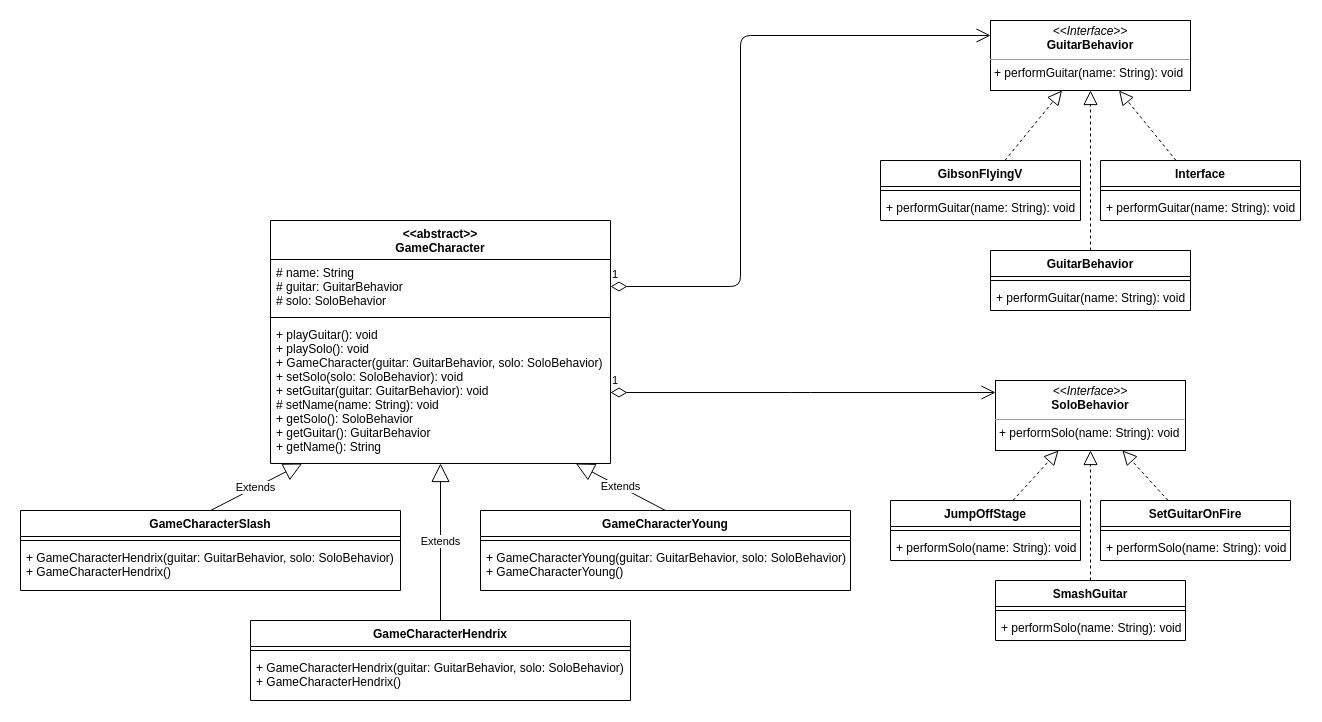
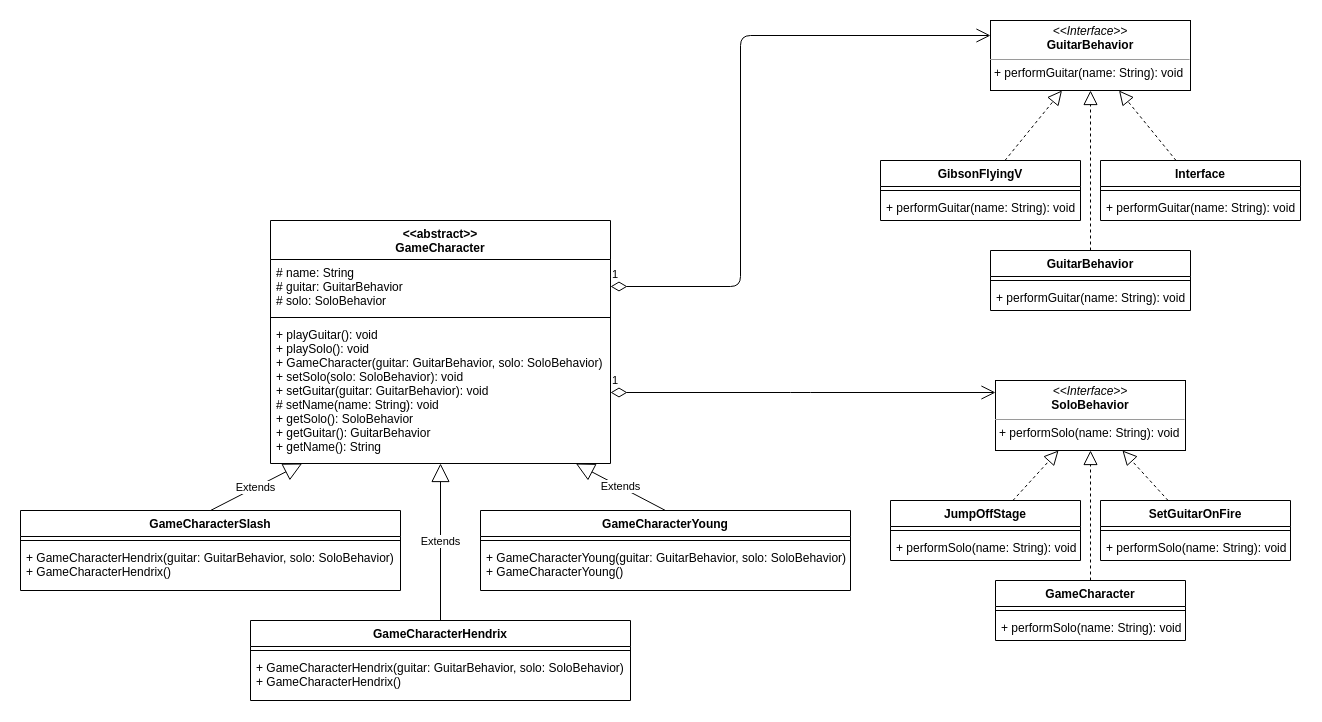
  <mxCell id="0" />
  <mxCell id="1" parent="0" />
  <mxCell id="2" value="&lt;&lt;abstract&gt;&gt;&#10;GameCharacter" style="swimlane;fontStyle=1;align=center;verticalAlign=top;childLayout=stackLayout;horizontal=1;startSize=39;horizontalStack=0;resizeParent=1;resizeParentMax=0;resizeLast=0;collapsible=1;marginBottom=0;" parent="1" vertex="1"><mxGeometry x="270" y="220" width="340" height="243" as="geometry"><mxRectangle x="140" y="80" width="120" height="39" as="alternateBounds" /></mxGeometry></mxCell>
  <mxCell id="3" value="# name: String&#10;# guitar: GuitarBehavior&#10;# solo: SoloBehavior" style="text;strokeColor=none;fillColor=none;align=left;verticalAlign=top;spacingLeft=4;spacingRight=4;overflow=hidden;rotatable=0;points=[[0,0.5],[1,0.5]];portConstraint=eastwest;" parent="2" vertex="1"><mxGeometry y="39" width="340" height="54" as="geometry" /></mxCell>
  <mxCell id="4" value="" style="line;strokeWidth=1;fillColor=none;align=left;verticalAlign=middle;spacingTop=-1;spacingLeft=3;spacingRight=3;rotatable=0;labelPosition=right;points=[];portConstraint=eastwest;" parent="2" vertex="1"><mxGeometry y="93" width="340" height="8" as="geometry" /></mxCell>
  <mxCell id="5" value="+ playGuitar(): void&#10;+ playSolo(): void&#10;+ GameCharacter(guitar: GuitarBehavior, solo: SoloBehavior)&#10;+ setSolo(solo: SoloBehavior): void&#10;+ setGuitar(guitar: GuitarBehavior): void&#10;# setName(name: String): void&#10;+ getSolo(): SoloBehavior&#10;+ getGuitar(): GuitarBehavior&#10;+ getName(): String" style="text;strokeColor=none;fillColor=none;align=left;verticalAlign=top;spacingLeft=4;spacingRight=4;overflow=hidden;rotatable=0;points=[[0,0.5],[1,0.5]];portConstraint=eastwest;" parent="2" vertex="1"><mxGeometry y="101" width="340" height="142" as="geometry" /></mxCell>
  <mxCell id="6" value="GameCharacterSlash" style="swimlane;fontStyle=1;align=center;verticalAlign=top;childLayout=stackLayout;horizontal=1;startSize=26;horizontalStack=0;resizeParent=1;resizeParentMax=0;resizeLast=0;collapsible=1;marginBottom=0;" parent="1" vertex="1"><mxGeometry x="20" y="510" width="380" height="80" as="geometry" /></mxCell>
  <mxCell id="7" value="" style="line;strokeWidth=1;fillColor=none;align=left;verticalAlign=middle;spacingTop=-1;spacingLeft=3;spacingRight=3;rotatable=0;labelPosition=right;points=[];portConstraint=eastwest;" parent="6" vertex="1"><mxGeometry y="26" width="380" height="8" as="geometry" /></mxCell>
  <mxCell id="8" value="+ GameCharacterHendrix(guitar: GuitarBehavior, solo: SoloBehavior)&#10;+ GameCharacterHendrix()" style="text;strokeColor=none;fillColor=none;align=left;verticalAlign=top;spacingLeft=4;spacingRight=4;overflow=hidden;rotatable=0;points=[[0,0.5],[1,0.5]];portConstraint=eastwest;" parent="6" vertex="1"><mxGeometry y="34" width="380" height="46" as="geometry" /></mxCell>
  <mxCell id="9" value="Extends" style="endArrow=block;endSize=16;endFill=0;html=1;exitX=0.5;exitY=0;exitDx=0;exitDy=0;" parent="1" source="6" target="5" edge="1"><mxGeometry width="160" relative="1" as="geometry"><mxPoint x="140" y="540" as="sourcePoint" /><mxPoint x="300" y="540" as="targetPoint" /></mxGeometry></mxCell>
  <mxCell id="10" value="GameCharacterHendrix" style="swimlane;fontStyle=1;align=center;verticalAlign=top;childLayout=stackLayout;horizontal=1;startSize=26;horizontalStack=0;resizeParent=1;resizeParentMax=0;resizeLast=0;collapsible=1;marginBottom=0;" parent="1" vertex="1"><mxGeometry x="250" y="620" width="380" height="80" as="geometry" /></mxCell>
  <mxCell id="11" value="" style="line;strokeWidth=1;fillColor=none;align=left;verticalAlign=middle;spacingTop=-1;spacingLeft=3;spacingRight=3;rotatable=0;labelPosition=right;points=[];portConstraint=eastwest;" parent="10" vertex="1"><mxGeometry y="26" width="380" height="8" as="geometry" /></mxCell>
  <mxCell id="12" value="+ GameCharacterHendrix(guitar: GuitarBehavior, solo: SoloBehavior)&#10;+ GameCharacterHendrix()" style="text;strokeColor=none;fillColor=none;align=left;verticalAlign=top;spacingLeft=4;spacingRight=4;overflow=hidden;rotatable=0;points=[[0,0.5],[1,0.5]];portConstraint=eastwest;" parent="10" vertex="1"><mxGeometry y="34" width="380" height="46" as="geometry" /></mxCell>
  <mxCell id="13" value="Extends" style="endArrow=block;endSize=16;endFill=0;html=1;exitX=0.5;exitY=0;exitDx=0;exitDy=0;" parent="1" source="10" target="5" edge="1"><mxGeometry width="160" relative="1" as="geometry"><mxPoint x="680" y="540" as="sourcePoint" /><mxPoint x="840" y="540" as="targetPoint" /></mxGeometry></mxCell>
  <mxCell id="14" value="GameCharacterYoung" style="swimlane;fontStyle=1;align=center;verticalAlign=top;childLayout=stackLayout;horizontal=1;startSize=26;horizontalStack=0;resizeParent=1;resizeParentMax=0;resizeLast=0;collapsible=1;marginBottom=0;" parent="1" vertex="1"><mxGeometry x="480" y="510" width="370" height="80" as="geometry" /></mxCell>
  <mxCell id="15" value="" style="line;strokeWidth=1;fillColor=none;align=left;verticalAlign=middle;spacingTop=-1;spacingLeft=3;spacingRight=3;rotatable=0;labelPosition=right;points=[];portConstraint=eastwest;" parent="14" vertex="1"><mxGeometry y="26" width="370" height="8" as="geometry" /></mxCell>
  <mxCell id="16" value="+ GameCharacterYoung(guitar: GuitarBehavior, solo: SoloBehavior)&#10;+ GameCharacterYoung()" style="text;strokeColor=none;fillColor=none;align=left;verticalAlign=top;spacingLeft=4;spacingRight=4;overflow=hidden;rotatable=0;points=[[0,0.5],[1,0.5]];portConstraint=eastwest;" parent="14" vertex="1"><mxGeometry y="34" width="370" height="46" as="geometry" /></mxCell>
  <mxCell id="17" value="Extends" style="endArrow=block;endSize=16;endFill=0;html=1;exitX=0.5;exitY=0;exitDx=0;exitDy=0;" parent="1" source="14" target="5" edge="1"><mxGeometry width="160" relative="1" as="geometry"><mxPoint x="670" y="450" as="sourcePoint" /><mxPoint x="830" y="450" as="targetPoint" /></mxGeometry></mxCell>
  <mxCell id="18" value="&lt;p style=&quot;margin: 0px ; margin-top: 4px ; text-align: center&quot;&gt;&lt;i&gt;&amp;lt;&amp;lt;Interface&amp;gt;&amp;gt;&lt;/i&gt;&lt;br&gt;&lt;b&gt;GuitarBehavior&lt;/b&gt;&lt;/p&gt;&lt;hr size=&quot;1&quot;&gt;&lt;p style=&quot;margin: 0px ; margin-left: 4px&quot;&gt;&lt;/p&gt;&lt;p style=&quot;margin: 0px ; margin-left: 4px&quot;&gt;+ performGuitar(name: String): void&lt;/p&gt;&lt;p style=&quot;margin: 0px ; margin-left: 4px&quot;&gt;&lt;br&gt;&lt;/p&gt;" style="verticalAlign=top;align=left;overflow=fill;fontSize=12;fontFamily=Helvetica;html=1;" parent="1" vertex="1"><mxGeometry x="990" y="20" width="200" height="70" as="geometry" /></mxCell>
  <mxCell id="19" value="1" style="endArrow=open;html=1;endSize=12;startArrow=diamondThin;startSize=14;startFill=0;edgeStyle=orthogonalEdgeStyle;align=left;verticalAlign=bottom;exitX=1;exitY=0.5;exitDx=0;exitDy=0;" parent="1" source="3" target="18" edge="1"><mxGeometry x="-1" y="3" relative="1" as="geometry"><mxPoint x="650" y="270" as="sourcePoint" /><mxPoint x="810" y="270" as="targetPoint" /><Array as="points"><mxPoint x="740" y="286" /><mxPoint x="740" y="35" /></Array></mxGeometry></mxCell>
  <mxCell id="20" value="GibsonFlyingV" style="swimlane;fontStyle=1;align=center;verticalAlign=top;childLayout=stackLayout;horizontal=1;startSize=26;horizontalStack=0;resizeParent=1;resizeParentMax=0;resizeLast=0;collapsible=1;marginBottom=0;" parent="1" vertex="1"><mxGeometry x="880" y="160" width="200" height="60" as="geometry" /></mxCell>
  <mxCell id="21" value="" style="line;strokeWidth=1;fillColor=none;align=left;verticalAlign=middle;spacingTop=-1;spacingLeft=3;spacingRight=3;rotatable=0;labelPosition=right;points=[];portConstraint=eastwest;" parent="20" vertex="1"><mxGeometry y="26" width="200" height="8" as="geometry" /></mxCell>
  <mxCell id="22" value="+ performGuitar(name: String): void" style="text;strokeColor=none;fillColor=none;align=left;verticalAlign=top;spacingLeft=4;spacingRight=4;overflow=hidden;rotatable=0;points=[[0,0.5],[1,0.5]];portConstraint=eastwest;" parent="20" vertex="1"><mxGeometry y="34" width="200" height="26" as="geometry" /></mxCell>
  <mxCell id="23" value="" style="endArrow=block;dashed=1;endFill=0;endSize=12;html=1;" parent="1" source="20" target="18" edge="1"><mxGeometry width="160" relative="1" as="geometry"><mxPoint x="1000" y="130" as="sourcePoint" /><mxPoint x="1160" y="130" as="targetPoint" /></mxGeometry></mxCell>
  <mxCell id="24" value="Interface" style="swimlane;fontStyle=1;align=center;verticalAlign=top;childLayout=stackLayout;horizontal=1;startSize=26;horizontalStack=0;resizeParent=1;resizeParentMax=0;resizeLast=0;collapsible=1;marginBottom=0;" parent="1" vertex="1"><mxGeometry x="1100" y="160" width="200" height="60" as="geometry" /></mxCell>
  <mxCell id="25" value="" style="line;strokeWidth=1;fillColor=none;align=left;verticalAlign=middle;spacingTop=-1;spacingLeft=3;spacingRight=3;rotatable=0;labelPosition=right;points=[];portConstraint=eastwest;" parent="24" vertex="1"><mxGeometry y="26" width="200" height="8" as="geometry" /></mxCell>
  <mxCell id="26" value="+ performGuitar(name: String): void" style="text;strokeColor=none;fillColor=none;align=left;verticalAlign=top;spacingLeft=4;spacingRight=4;overflow=hidden;rotatable=0;points=[[0,0.5],[1,0.5]];portConstraint=eastwest;" parent="24" vertex="1"><mxGeometry y="34" width="200" height="26" as="geometry" /></mxCell>
  <mxCell id="27" value="" style="endArrow=block;dashed=1;endFill=0;endSize=12;html=1;" parent="1" source="24" target="18" edge="1"><mxGeometry width="160" relative="1" as="geometry"><mxPoint x="1160" y="110" as="sourcePoint" /><mxPoint x="1320" y="110" as="targetPoint" /></mxGeometry></mxCell>
  <mxCell id="28" value="GuitarBehavior" style="swimlane;fontStyle=1;align=center;verticalAlign=top;childLayout=stackLayout;horizontal=1;startSize=26;horizontalStack=0;resizeParent=1;resizeParentMax=0;resizeLast=0;collapsible=1;marginBottom=0;" parent="1" vertex="1"><mxGeometry x="990" y="250" width="200" height="60" as="geometry" /></mxCell>
  <mxCell id="29" value="" style="line;strokeWidth=1;fillColor=none;align=left;verticalAlign=middle;spacingTop=-1;spacingLeft=3;spacingRight=3;rotatable=0;labelPosition=right;points=[];portConstraint=eastwest;" parent="28" vertex="1"><mxGeometry y="26" width="200" height="8" as="geometry" /></mxCell>
  <mxCell id="30" value="+ performGuitar(name: String): void" style="text;strokeColor=none;fillColor=none;align=left;verticalAlign=top;spacingLeft=4;spacingRight=4;overflow=hidden;rotatable=0;points=[[0,0.5],[1,0.5]];portConstraint=eastwest;" parent="28" vertex="1"><mxGeometry y="34" width="200" height="26" as="geometry" /></mxCell>
  <mxCell id="31" value="" style="endArrow=block;dashed=1;endFill=0;endSize=12;html=1;" parent="1" source="28" target="18" edge="1"><mxGeometry width="160" relative="1" as="geometry"><mxPoint x="1080" y="380" as="sourcePoint" /><mxPoint x="1240" y="380" as="targetPoint" /></mxGeometry></mxCell>
  <mxCell id="32" value="&lt;p style=&quot;margin: 0px ; margin-top: 4px ; text-align: center&quot;&gt;&lt;i&gt;&amp;lt;&amp;lt;Interface&amp;gt;&amp;gt;&lt;/i&gt;&lt;br&gt;&lt;b&gt;SoloBehavior&lt;/b&gt;&lt;/p&gt;&lt;hr size=&quot;1&quot;&gt;&lt;p style=&quot;margin: 0px ; margin-left: 4px&quot;&gt;&lt;/p&gt;&lt;p style=&quot;margin: 0px ; margin-left: 4px&quot;&gt;+ performSolo(name: String): void&lt;/p&gt;" style="verticalAlign=top;align=left;overflow=fill;fontSize=12;fontFamily=Helvetica;html=1;" parent="1" vertex="1"><mxGeometry x="995" y="380" width="190" height="70" as="geometry" /></mxCell>
  <mxCell id="33" value="JumpOffStage" style="swimlane;fontStyle=1;align=center;verticalAlign=top;childLayout=stackLayout;horizontal=1;startSize=26;horizontalStack=0;resizeParent=1;resizeParentMax=0;resizeLast=0;collapsible=1;marginBottom=0;" parent="1" vertex="1"><mxGeometry x="890" y="500" width="190" height="60" as="geometry" /></mxCell>
  <mxCell id="34" value="" style="line;strokeWidth=1;fillColor=none;align=left;verticalAlign=middle;spacingTop=-1;spacingLeft=3;spacingRight=3;rotatable=0;labelPosition=right;points=[];portConstraint=eastwest;" parent="33" vertex="1"><mxGeometry y="26" width="190" height="8" as="geometry" /></mxCell>
  <mxCell id="35" value="+ performSolo(name: String): void" style="text;strokeColor=none;fillColor=none;align=left;verticalAlign=top;spacingLeft=4;spacingRight=4;overflow=hidden;rotatable=0;points=[[0,0.5],[1,0.5]];portConstraint=eastwest;" parent="33" vertex="1"><mxGeometry y="34" width="190" height="26" as="geometry" /></mxCell>
  <mxCell id="36" value="" style="endArrow=block;dashed=1;endFill=0;endSize=12;html=1;" parent="1" source="33" target="32" edge="1"><mxGeometry width="160" relative="1" as="geometry"><mxPoint x="1340" y="450" as="sourcePoint" /><mxPoint x="1500" y="450" as="targetPoint" /></mxGeometry></mxCell>
  <mxCell id="37" value="SetGuitarOnFire" style="swimlane;fontStyle=1;align=center;verticalAlign=top;childLayout=stackLayout;horizontal=1;startSize=26;horizontalStack=0;resizeParent=1;resizeParentMax=0;resizeLast=0;collapsible=1;marginBottom=0;" parent="1" vertex="1"><mxGeometry x="1100" y="500" width="190" height="60" as="geometry" /></mxCell>
  <mxCell id="38" value="" style="line;strokeWidth=1;fillColor=none;align=left;verticalAlign=middle;spacingTop=-1;spacingLeft=3;spacingRight=3;rotatable=0;labelPosition=right;points=[];portConstraint=eastwest;" parent="37" vertex="1"><mxGeometry y="26" width="190" height="8" as="geometry" /></mxCell>
  <mxCell id="39" value="+ performSolo(name: String): void" style="text;strokeColor=none;fillColor=none;align=left;verticalAlign=top;spacingLeft=4;spacingRight=4;overflow=hidden;rotatable=0;points=[[0,0.5],[1,0.5]];portConstraint=eastwest;" parent="37" vertex="1"><mxGeometry y="34" width="190" height="26" as="geometry" /></mxCell>
  <mxCell id="40" value="" style="endArrow=block;dashed=1;endFill=0;endSize=12;html=1;" parent="1" source="37" target="32" edge="1"><mxGeometry width="160" relative="1" as="geometry"><mxPoint x="1230" y="530" as="sourcePoint" /><mxPoint x="1390" y="530" as="targetPoint" /></mxGeometry></mxCell>
- <mxCell id="41" value="SmashGuitar" style="swimlane;fontStyle=1;align=center;verticalAlign=top;childLayout=stackLayout;horizontal=1;startSize=26;horizontalStack=0;resizeParent=1;resizeParentMax=0;resizeLast=0;collapsible=1;marginBottom=0;" parent="1" vertex="1"><mxGeometry x="995" y="580" width="190" height="60" as="geometry" /></mxCell>
+ <mxCell id="41" value="GameCharacter" style="swimlane;fontStyle=1;align=center;verticalAlign=top;childLayout=stackLayout;horizontal=1;startSize=26;horizontalStack=0;resizeParent=1;resizeParentMax=0;resizeLast=0;collapsible=1;marginBottom=0;" parent="1" vertex="1"><mxGeometry x="995" y="580" width="190" height="60" as="geometry" /></mxCell>
  <mxCell id="42" value="" style="line;strokeWidth=1;fillColor=none;align=left;verticalAlign=middle;spacingTop=-1;spacingLeft=3;spacingRight=3;rotatable=0;labelPosition=right;points=[];portConstraint=eastwest;" parent="41" vertex="1"><mxGeometry y="26" width="190" height="8" as="geometry" /></mxCell>
  <mxCell id="43" value="+ performSolo(name: String): void" style="text;strokeColor=none;fillColor=none;align=left;verticalAlign=top;spacingLeft=4;spacingRight=4;overflow=hidden;rotatable=0;points=[[0,0.5],[1,0.5]];portConstraint=eastwest;" parent="41" vertex="1"><mxGeometry y="34" width="190" height="26" as="geometry" /></mxCell>
  <mxCell id="44" value="" style="endArrow=block;dashed=1;endFill=0;endSize=12;html=1;" parent="1" source="41" target="32" edge="1"><mxGeometry width="160" relative="1" as="geometry"><mxPoint x="1370" y="480" as="sourcePoint" /><mxPoint x="1530" y="480" as="targetPoint" /></mxGeometry></mxCell>
  <mxCell id="45" value="1" style="endArrow=open;html=1;endSize=12;startArrow=diamondThin;startSize=14;startFill=0;edgeStyle=orthogonalEdgeStyle;align=left;verticalAlign=bottom;exitX=1;exitY=0.5;exitDx=0;exitDy=0;" parent="1" source="5" target="32" edge="1"><mxGeometry x="-1" y="3" relative="1" as="geometry"><mxPoint x="720" y="415" as="sourcePoint" /><mxPoint x="850" y="290" as="targetPoint" /><Array as="points"><mxPoint x="800" y="392" /><mxPoint x="800" y="392" /></Array></mxGeometry></mxCell>
